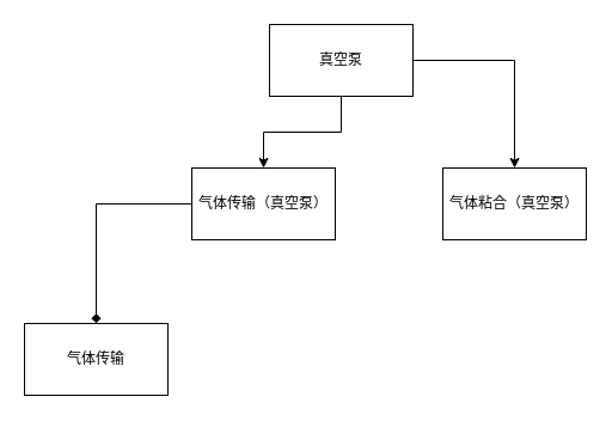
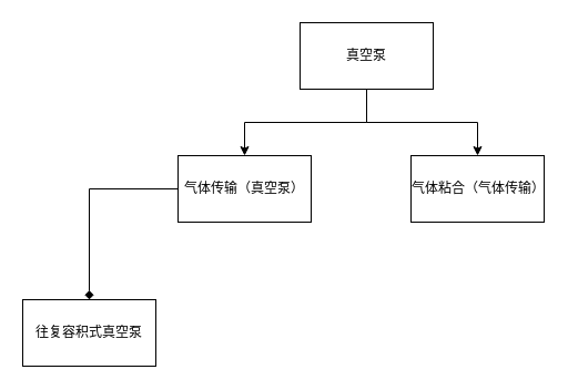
  <mxCell id="0" />
  <mxCell id="1" parent="0" />
  <mxCell id="2" value="" style="edgeStyle=orthogonalEdgeStyle;rounded=0;orthogonalLoop=1;jettySize=auto;html=1;" edge="1" parent="1" source="4" target="6"><mxGeometry relative="1" as="geometry" /></mxCell>
  <mxCell id="3" value="" style="edgeStyle=orthogonalEdgeStyle;rounded=0;orthogonalLoop=1;jettySize=auto;html=1;" edge="1" parent="1" source="4" target="7"><mxGeometry relative="1" as="geometry" /></mxCell>
- <mxCell id="4" value="真空泵" style="rounded=0;whiteSpace=wrap;html=1;" vertex="1" parent="1"><mxGeometry x="225" y="20" width="120" height="60" as="geometry" /></mxCell>
+ <mxCell id="4" value="真空泵" style="rounded=0;whiteSpace=wrap;html=1;" vertex="1" parent="1"><mxGeometry x="270" y="20" width="120" height="60" as="geometry" /></mxCell>
  <mxCell id="5" value="" style="edgeStyle=orthogonalEdgeStyle;rounded=0;orthogonalLoop=1;jettySize=auto;html=1;endArrow=diamond;" edge="1" parent="1" source="6" target="8"><mxGeometry relative="1" as="geometry" /></mxCell>
  <mxCell id="6" value="气体传输（真空泵）" style="rounded=0;whiteSpace=wrap;html=1;" vertex="1" parent="1"><mxGeometry x="160" y="140" width="120" height="60" as="geometry" /></mxCell>
- <mxCell id="7" value="气体粘合（真空泵）" style="rounded=0;whiteSpace=wrap;html=1;" vertex="1" parent="1"><mxGeometry x="370" y="140" width="120" height="60" as="geometry" /></mxCell>
- <mxCell id="8" value="气体传输" style="rounded=0;whiteSpace=wrap;html=1;" vertex="1" parent="1"><mxGeometry x="20" y="270" width="120" height="60" as="geometry" /></mxCell>
+ <mxCell id="7" value="气体粘合（气体传输）" style="rounded=0;whiteSpace=wrap;html=1;" vertex="1" parent="1"><mxGeometry x="370" y="140" width="120" height="60" as="geometry" /></mxCell>
+ <mxCell id="8" value="往复容积式真空泵" style="rounded=0;whiteSpace=wrap;html=1;" vertex="1" parent="1"><mxGeometry x="20" y="270" width="120" height="60" as="geometry" /></mxCell>
